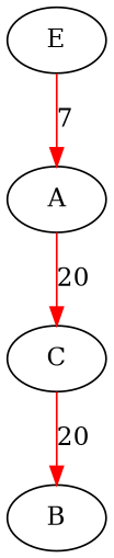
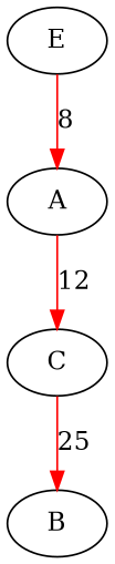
  digraph {
    edge [color=red]
    A
    C
    B
    E
-   A -> C [label=20]
-   C -> B [label=20]
-   E -> A [label=7]
+   A -> C [label=12]
+   C -> B [label=25]
+   E -> A [label=8]
  }
